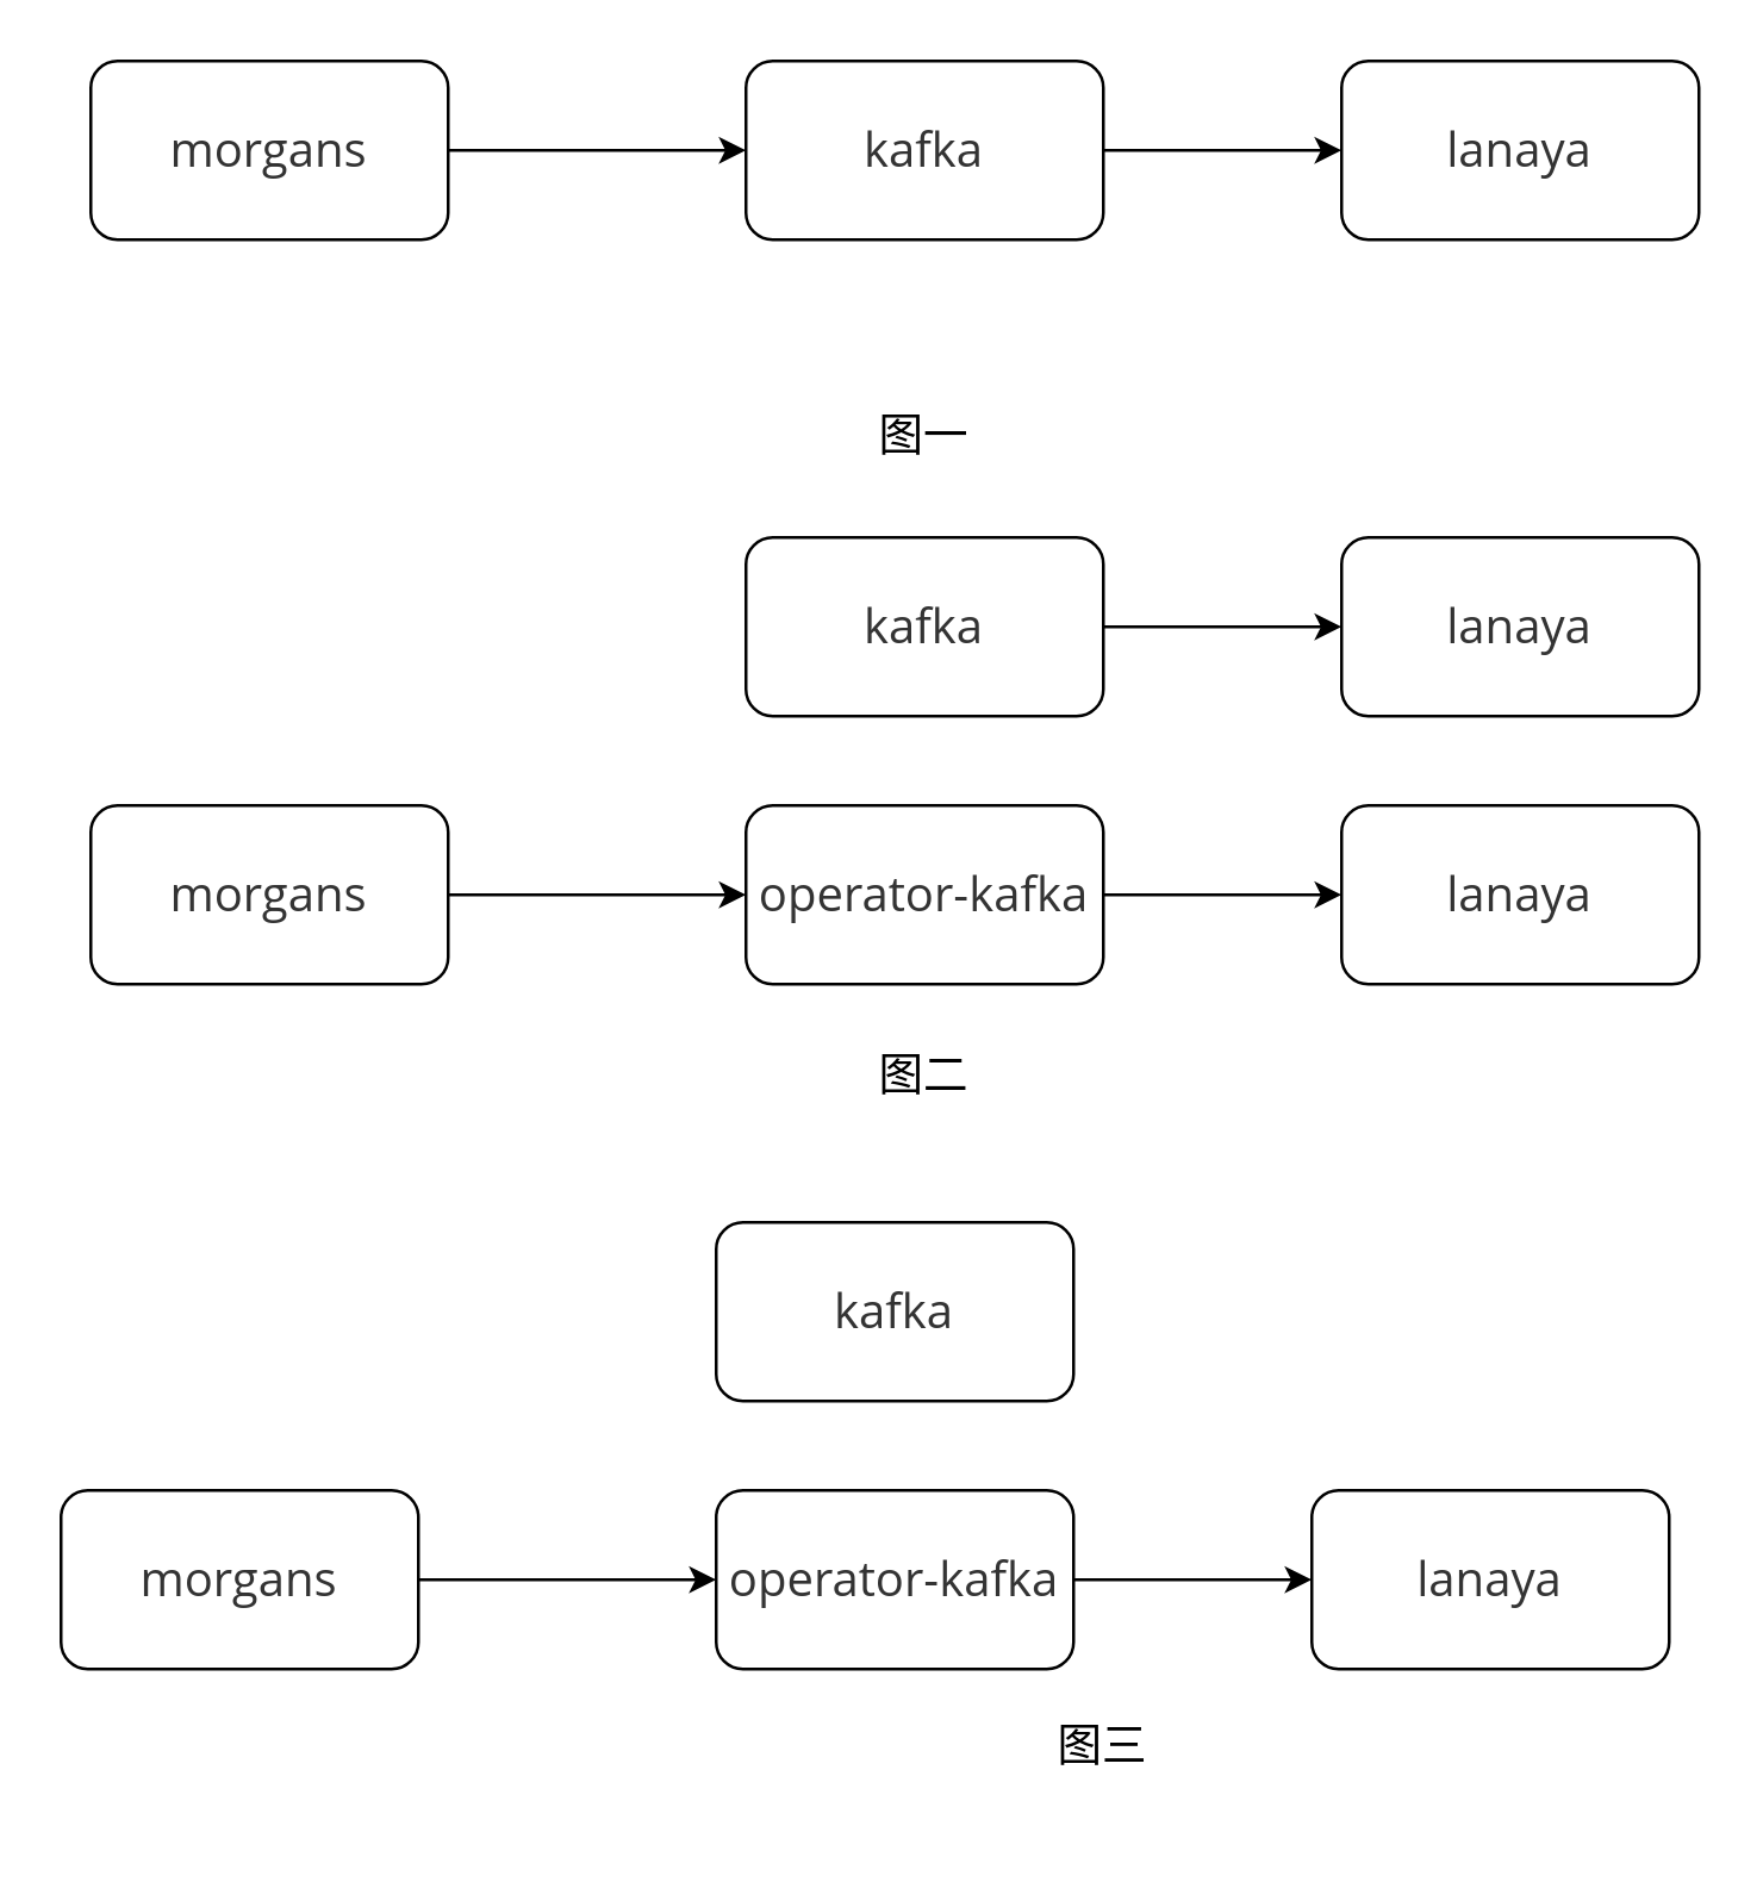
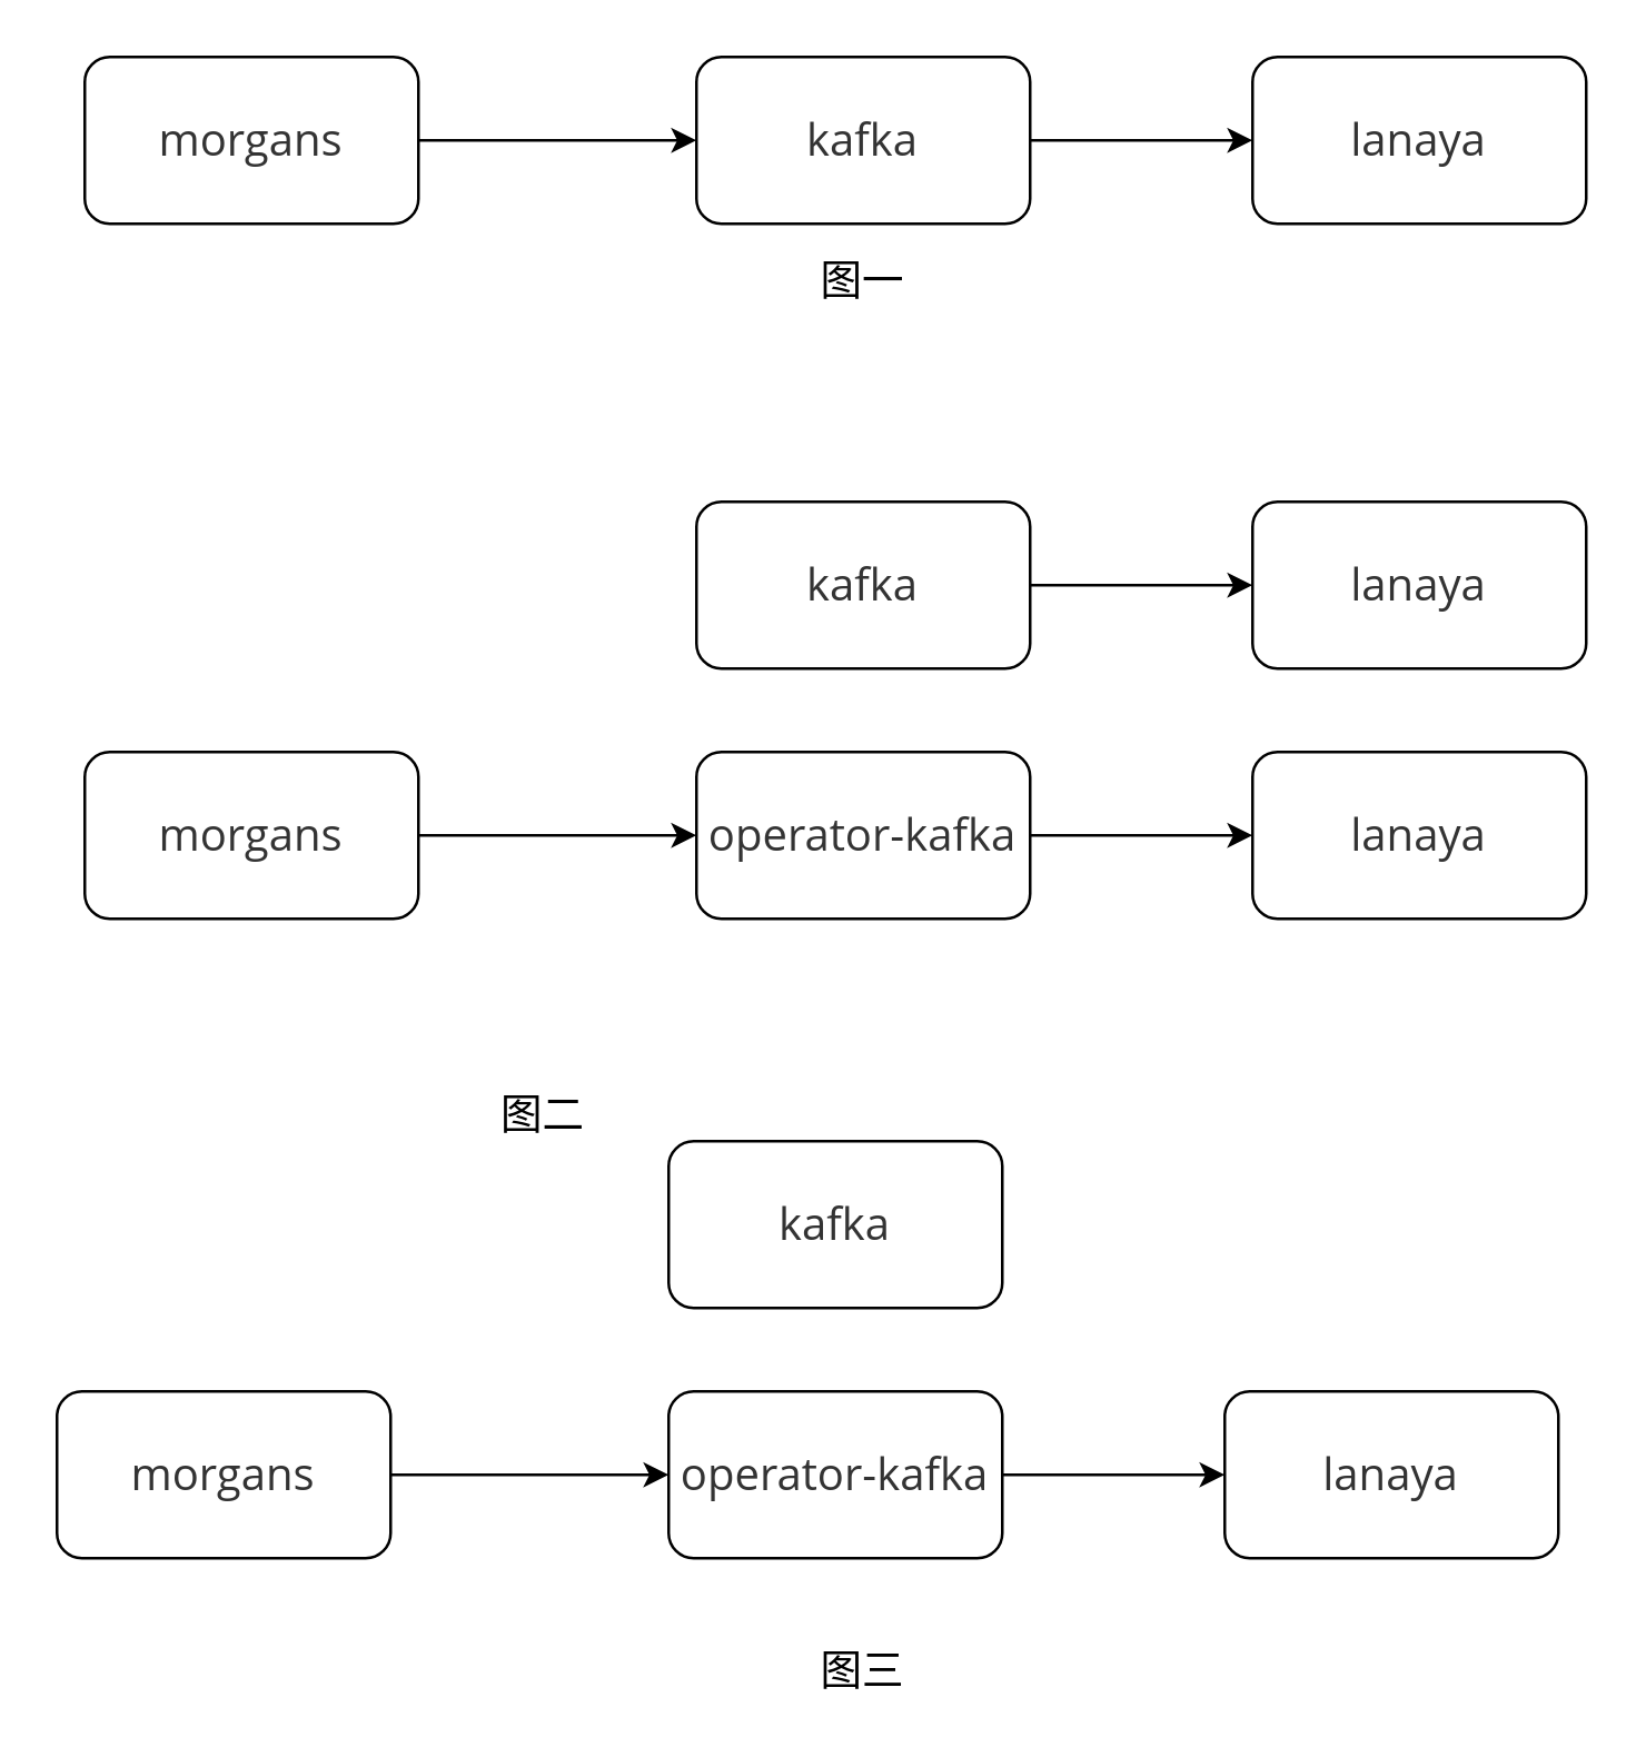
  <mxCell id="0" />
  <mxCell id="1" parent="0" />
  <mxCell id="2" style="edgeStyle=orthogonalEdgeStyle;rounded=0;orthogonalLoop=1;jettySize=auto;html=1;entryX=0;entryY=0.5;entryDx=0;entryDy=0;" edge="1" parent="1" source="3" target="5"><mxGeometry relative="1" as="geometry" /></mxCell>
  <mxCell id="3" value="&lt;span style=&quot;color: rgb(51 , 51 , 51) ; font-family: &amp;#34;open sans&amp;#34; , &amp;#34;clear sans&amp;#34; , &amp;#34;helvetica neue&amp;#34; , &amp;#34;helvetica&amp;#34; , &amp;#34;arial&amp;#34; , sans-serif ; font-size: 16px ; white-space: pre-wrap ; background-color: rgb(255 , 255 , 255)&quot;&gt;morgans&lt;/span&gt;" style="rounded=1;whiteSpace=wrap;html=1;" vertex="1" parent="1"><mxGeometry x="30" y="20" width="120" height="60" as="geometry" /></mxCell>
  <mxCell id="4" style="edgeStyle=orthogonalEdgeStyle;rounded=0;orthogonalLoop=1;jettySize=auto;html=1;" edge="1" parent="1" source="5" target="6"><mxGeometry relative="1" as="geometry" /></mxCell>
  <mxCell id="5" value="&lt;span style=&quot;color: rgb(51 , 51 , 51) ; font-family: &amp;#34;open sans&amp;#34; , &amp;#34;clear sans&amp;#34; , &amp;#34;helvetica neue&amp;#34; , &amp;#34;helvetica&amp;#34; , &amp;#34;arial&amp;#34; , sans-serif ; font-size: 16px ; white-space: pre-wrap ; background-color: rgb(255 , 255 , 255)&quot;&gt;kafka&lt;/span&gt;" style="rounded=1;whiteSpace=wrap;html=1;" vertex="1" parent="1"><mxGeometry x="250" y="20" width="120" height="60" as="geometry" /></mxCell>
  <mxCell id="6" value="&lt;span style=&quot;color: rgb(51 , 51 , 51) ; font-family: &amp;#34;open sans&amp;#34; , &amp;#34;clear sans&amp;#34; , &amp;#34;helvetica neue&amp;#34; , &amp;#34;helvetica&amp;#34; , &amp;#34;arial&amp;#34; , sans-serif ; font-size: 16px ; white-space: pre-wrap ; background-color: rgb(255 , 255 , 255)&quot;&gt;lanaya&lt;/span&gt;" style="rounded=1;whiteSpace=wrap;html=1;" vertex="1" parent="1"><mxGeometry x="450" y="20" width="120" height="60" as="geometry" /></mxCell>
  <mxCell id="7" style="edgeStyle=orthogonalEdgeStyle;rounded=0;orthogonalLoop=1;jettySize=auto;html=1;entryX=0;entryY=0.5;entryDx=0;entryDy=0;" edge="1" parent="1" source="8" target="13"><mxGeometry relative="1" as="geometry" /></mxCell>
  <mxCell id="8" value="&lt;span style=&quot;color: rgb(51 , 51 , 51) ; font-family: &amp;#34;open sans&amp;#34; , &amp;#34;clear sans&amp;#34; , &amp;#34;helvetica neue&amp;#34; , &amp;#34;helvetica&amp;#34; , &amp;#34;arial&amp;#34; , sans-serif ; font-size: 16px ; white-space: pre-wrap ; background-color: rgb(255 , 255 , 255)&quot;&gt;morgans&lt;/span&gt;" style="rounded=1;whiteSpace=wrap;html=1;" vertex="1" parent="1"><mxGeometry x="30" y="270" width="120" height="60" as="geometry" /></mxCell>
  <mxCell id="9" style="edgeStyle=orthogonalEdgeStyle;rounded=0;orthogonalLoop=1;jettySize=auto;html=1;entryX=0;entryY=0.5;entryDx=0;entryDy=0;" edge="1" parent="1" source="10" target="11"><mxGeometry relative="1" as="geometry" /></mxCell>
  <mxCell id="10" value="&lt;span style=&quot;color: rgb(51 , 51 , 51) ; font-family: &amp;#34;open sans&amp;#34; , &amp;#34;clear sans&amp;#34; , &amp;#34;helvetica neue&amp;#34; , &amp;#34;helvetica&amp;#34; , &amp;#34;arial&amp;#34; , sans-serif ; font-size: 16px ; white-space: pre-wrap ; background-color: rgb(255 , 255 , 255)&quot;&gt;kafka&lt;/span&gt;" style="rounded=1;whiteSpace=wrap;html=1;" vertex="1" parent="1"><mxGeometry x="250" y="180" width="120" height="60" as="geometry" /></mxCell>
  <mxCell id="11" value="&lt;span style=&quot;color: rgb(51 , 51 , 51) ; font-family: &amp;#34;open sans&amp;#34; , &amp;#34;clear sans&amp;#34; , &amp;#34;helvetica neue&amp;#34; , &amp;#34;helvetica&amp;#34; , &amp;#34;arial&amp;#34; , sans-serif ; font-size: 16px ; white-space: pre-wrap ; background-color: rgb(255 , 255 , 255)&quot;&gt;lanaya&lt;/span&gt;" style="rounded=1;whiteSpace=wrap;html=1;" vertex="1" parent="1"><mxGeometry x="450" y="180" width="120" height="60" as="geometry" /></mxCell>
  <mxCell id="12" style="edgeStyle=orthogonalEdgeStyle;rounded=0;orthogonalLoop=1;jettySize=auto;html=1;entryX=0;entryY=0.5;entryDx=0;entryDy=0;" edge="1" parent="1" source="13" target="14"><mxGeometry relative="1" as="geometry" /></mxCell>
  <mxCell id="13" value="&lt;span style=&quot;color: rgb(51 , 51 , 51) ; font-family: &amp;#34;open sans&amp;#34; , &amp;#34;clear sans&amp;#34; , &amp;#34;helvetica neue&amp;#34; , &amp;#34;helvetica&amp;#34; , &amp;#34;arial&amp;#34; , sans-serif ; font-size: 16px ; white-space: pre-wrap ; background-color: rgb(255 , 255 , 255)&quot;&gt;operator-kafka&lt;/span&gt;" style="rounded=1;whiteSpace=wrap;html=1;" vertex="1" parent="1"><mxGeometry x="250" y="270" width="120" height="60" as="geometry" /></mxCell>
  <mxCell id="14" value="&lt;span style=&quot;color: rgb(51 , 51 , 51) ; font-family: &amp;#34;open sans&amp;#34; , &amp;#34;clear sans&amp;#34; , &amp;#34;helvetica neue&amp;#34; , &amp;#34;helvetica&amp;#34; , &amp;#34;arial&amp;#34; , sans-serif ; font-size: 16px ; white-space: pre-wrap ; background-color: rgb(255 , 255 , 255)&quot;&gt;lanaya&lt;/span&gt;" style="rounded=1;whiteSpace=wrap;html=1;" vertex="1" parent="1"><mxGeometry x="450" y="270" width="120" height="60" as="geometry" /></mxCell>
  <mxCell id="15" style="edgeStyle=orthogonalEdgeStyle;rounded=0;orthogonalLoop=1;jettySize=auto;html=1;entryX=0;entryY=0.5;entryDx=0;entryDy=0;" edge="1" parent="1" source="16" target="19"><mxGeometry relative="1" as="geometry" /></mxCell>
  <mxCell id="16" value="&lt;span style=&quot;color: rgb(51 , 51 , 51) ; font-family: &amp;#34;open sans&amp;#34; , &amp;#34;clear sans&amp;#34; , &amp;#34;helvetica neue&amp;#34; , &amp;#34;helvetica&amp;#34; , &amp;#34;arial&amp;#34; , sans-serif ; font-size: 16px ; white-space: pre-wrap ; background-color: rgb(255 , 255 , 255)&quot;&gt;morgans&lt;/span&gt;" style="rounded=1;whiteSpace=wrap;html=1;" vertex="1" parent="1"><mxGeometry x="20" y="500" width="120" height="60" as="geometry" /></mxCell>
  <mxCell id="17" value="&lt;span style=&quot;color: rgb(51 , 51 , 51) ; font-family: &amp;#34;open sans&amp;#34; , &amp;#34;clear sans&amp;#34; , &amp;#34;helvetica neue&amp;#34; , &amp;#34;helvetica&amp;#34; , &amp;#34;arial&amp;#34; , sans-serif ; font-size: 16px ; white-space: pre-wrap ; background-color: rgb(255 , 255 , 255)&quot;&gt;kafka&lt;/span&gt;" style="rounded=1;whiteSpace=wrap;html=1;" vertex="1" parent="1"><mxGeometry x="240" y="410" width="120" height="60" as="geometry" /></mxCell>
  <mxCell id="18" style="edgeStyle=orthogonalEdgeStyle;rounded=0;orthogonalLoop=1;jettySize=auto;html=1;entryX=0;entryY=0.5;entryDx=0;entryDy=0;" edge="1" parent="1" source="19" target="20"><mxGeometry relative="1" as="geometry" /></mxCell>
  <mxCell id="19" value="&lt;span style=&quot;color: rgb(51 , 51 , 51) ; font-family: &amp;#34;open sans&amp;#34; , &amp;#34;clear sans&amp;#34; , &amp;#34;helvetica neue&amp;#34; , &amp;#34;helvetica&amp;#34; , &amp;#34;arial&amp;#34; , sans-serif ; font-size: 16px ; white-space: pre-wrap ; background-color: rgb(255 , 255 , 255)&quot;&gt;operator-kafka&lt;/span&gt;" style="rounded=1;whiteSpace=wrap;html=1;" vertex="1" parent="1"><mxGeometry x="240" y="500" width="120" height="60" as="geometry" /></mxCell>
  <mxCell id="20" value="&lt;span style=&quot;color: rgb(51 , 51 , 51) ; font-family: &amp;#34;open sans&amp;#34; , &amp;#34;clear sans&amp;#34; , &amp;#34;helvetica neue&amp;#34; , &amp;#34;helvetica&amp;#34; , &amp;#34;arial&amp;#34; , sans-serif ; font-size: 16px ; white-space: pre-wrap ; background-color: rgb(255 , 255 , 255)&quot;&gt;lanaya&lt;/span&gt;" style="rounded=1;whiteSpace=wrap;html=1;" vertex="1" parent="1"><mxGeometry x="440" y="500" width="120" height="60" as="geometry" /></mxCell>
- <mxCell id="21" value="&lt;font style=&quot;font-size: 15px&quot;&gt;图一&lt;/font&gt;" style="text;html=1;strokeColor=none;fillColor=none;align=center;verticalAlign=middle;whiteSpace=wrap;rounded=0;" vertex="1" parent="1"><mxGeometry x="290" y="135" width="40" height="20" as="geometry" /></mxCell>
- <mxCell id="22" value="&lt;font style=&quot;font-size: 15px&quot;&gt;图二&lt;/font&gt;" style="text;html=1;strokeColor=none;fillColor=none;align=center;verticalAlign=middle;whiteSpace=wrap;rounded=0;" vertex="1" parent="1"><mxGeometry x="290" y="350" width="40" height="20" as="geometry" /></mxCell>
- <mxCell id="23" value="&lt;font style=&quot;font-size: 15px&quot;&gt;图三&lt;/font&gt;" style="text;html=1;strokeColor=none;fillColor=none;align=center;verticalAlign=middle;whiteSpace=wrap;rounded=0;" vertex="1" parent="1"><mxGeometry x="350" y="575" width="40" height="20" as="geometry" /></mxCell>
+ <mxCell id="21" value="&lt;font style=&quot;font-size: 15px&quot;&gt;图一&lt;/font&gt;" style="text;html=1;strokeColor=none;fillColor=none;align=center;verticalAlign=middle;whiteSpace=wrap;rounded=0;" vertex="1" parent="1"><mxGeometry x="290" y="90" width="40" height="20" as="geometry" /></mxCell>
+ <mxCell id="22" value="&lt;font style=&quot;font-size: 15px&quot;&gt;图二&lt;/font&gt;" style="text;html=1;strokeColor=none;fillColor=none;align=center;verticalAlign=middle;whiteSpace=wrap;rounded=0;" vertex="1" parent="1"><mxGeometry x="175" y="390" width="40" height="20" as="geometry" /></mxCell>
+ <mxCell id="23" value="&lt;font style=&quot;font-size: 15px&quot;&gt;图三&lt;/font&gt;" style="text;html=1;strokeColor=none;fillColor=none;align=center;verticalAlign=middle;whiteSpace=wrap;rounded=0;" vertex="1" parent="1"><mxGeometry x="290" y="590" width="40" height="20" as="geometry" /></mxCell>
